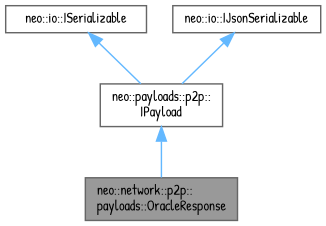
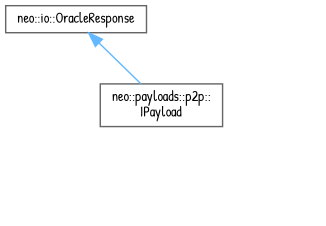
  digraph {
    fontname="Patrick Hand"
    node [color=gray40 fillcolor=white fontname="Patrick Hand" fontsize=10 shape=box style=filled]
    edge [color=steelblue1 dir=back fontname="Patrick Hand" fontsize=10 labelfontname=Helvetica labelfontsize=10 style=solid]
-   n1 [fillcolor=grey60 fontcolor=black height=0.2 label="neo::network::p2p::\lpayloads::OracleResponse" width=0.4]
    n2 [height=0.2 label="neo::payloads::p2p::\lIPayload" width=0.4]
-   n3 [height=0.2 label="neo::io::ISerializable" width=0.4]
-   n4 [height=0.2 label="neo::io::IJsonSerializable" width=0.4]
-   n2 -> n1
+   n3 [height=0.2 label="neo::io::OracleResponse" width=0.4]
    n3 -> n2
-   n4 -> n2
  }
